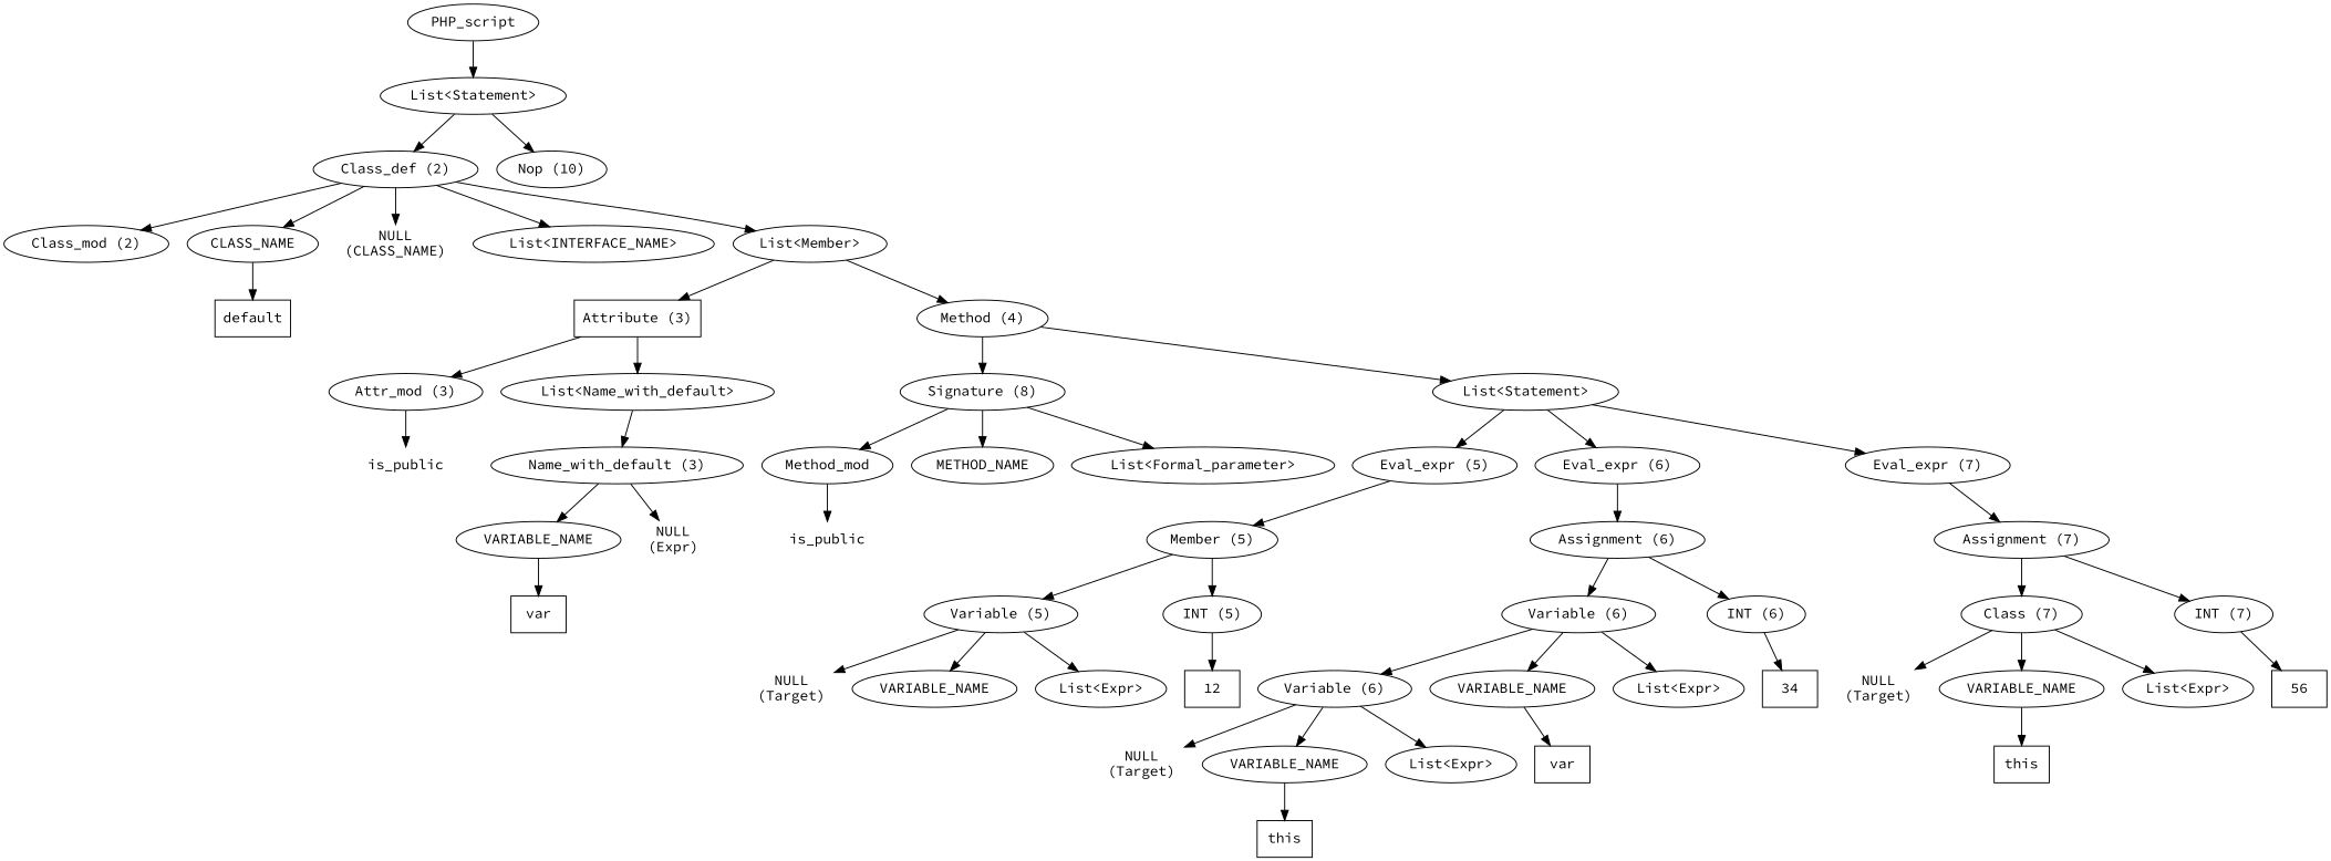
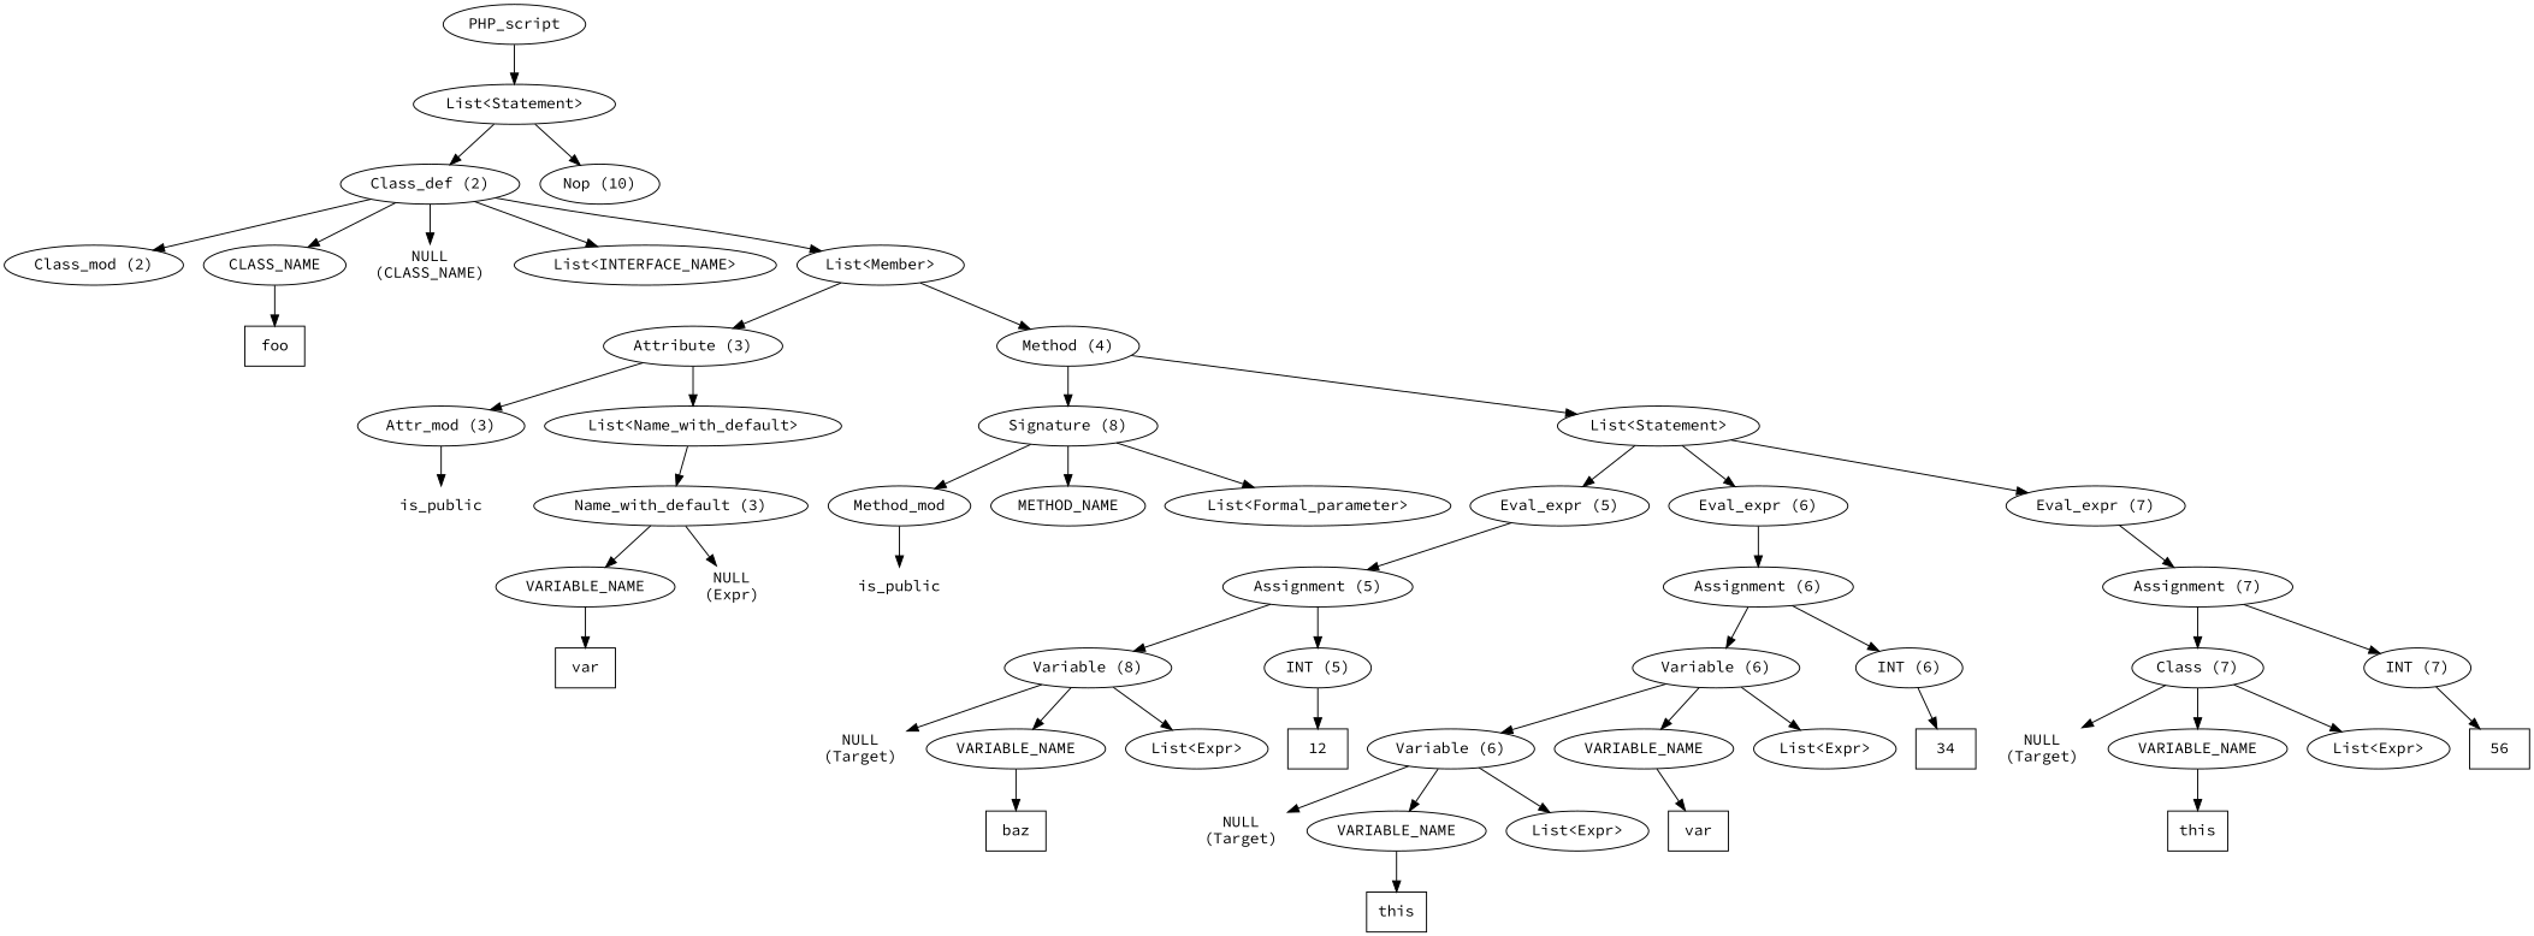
  digraph {
    fontname="Source Code Pro"
    ordering=out
    node [fontname="Source Code Pro"]
    edge [fontname="Source Code Pro"]
    n1 [label=PHP_script]
    n2 [label="List<Statement>"]
    n3 [label="Class_def (2)"]
    n4 [label="Nop (10)"]
    n5 [label="Class_mod (2)"]
    n6 [label=CLASS_NAME]
    n7 [label="NULL\n(CLASS_NAME)" shape=plaintext]
    n8 [label="List<INTERFACE_NAME>"]
    n9 [label="List<Member>"]
-   n10 [label=default shape=box]
-   n11 [label="Attribute (3)" shape=box]
+   n10 [label=foo shape=box]
+   n11 [label="Attribute (3)"]
    n12 [label="Method (4)"]
    n13 [label="Attr_mod (3)"]
    n14 [label="List<Name_with_default>"]
    n15 [label="Signature (8)"]
    n16 [label="List<Statement>"]
    n17 [label=is_public shape=plaintext]
    n18 [label="Name_with_default (3)"]
    n19 [label=VARIABLE_NAME]
    n20 [label="NULL\n(Expr)" shape=plaintext]
    n21 [label=var shape=box]
    n22 [label=Method_mod]
    n23 [label=METHOD_NAME]
    n24 [label="List<Formal_parameter>"]
    n25 [label="Eval_expr (5)"]
    n26 [label="Eval_expr (6)"]
    n27 [label="Eval_expr (7)"]
    n28 [label=is_public shape=plaintext]
-   n29 [label="Member (5)"]
+   n29 [label="Assignment (5)"]
    n30 [label="Assignment (6)"]
    n31 [label="Assignment (7)"]
-   n32 [label="Variable (5)"]
+   n32 [label="Variable (8)"]
    n33 [label="INT (5)"]
    n34 [label="NULL\n(Target)" shape=plaintext]
    n35 [label=VARIABLE_NAME]
    n36 [label="List<Expr>"]
    n37 [label=12 shape=box]
+   n38 [label=baz shape=box]
    n39 [label="Variable (6)"]
    n40 [label="INT (6)"]
    n41 [label="Variable (6)"]
    n42 [label=VARIABLE_NAME]
    n43 [label="List<Expr>"]
    n44 [label=34 shape=box]
    n45 [label="NULL\n(Target)" shape=plaintext]
    n46 [label=VARIABLE_NAME]
    n47 [label="List<Expr>"]
    n48 [label=var shape=box]
    n49 [label=this shape=box]
    n50 [label="Class (7)"]
    n51 [label="INT (7)"]
    n52 [label="NULL\n(Target)" shape=plaintext]
    n53 [label=VARIABLE_NAME]
    n54 [label="List<Expr>"]
    n55 [label=56 shape=box]
    n56 [label=this shape=box]
    n1 -> n2
    n2 -> n3
    n2 -> n4
    n3 -> n5
    n3 -> n6
    n3 -> n7
    n3 -> n8
    n3 -> n9
    n6 -> n10
    n9 -> n11
    n9 -> n12
    n11 -> n13
    n11 -> n14
    n12 -> n15
    n12 -> n16
    n13 -> n17
    n14 -> n18
    n15 -> n22
    n15 -> n23
    n15 -> n24
    n16 -> n25
    n16 -> n26
    n16 -> n27
    n18 -> n19
    n18 -> n20
    n19 -> n21
    n22 -> n28
    n25 -> n29
    n26 -> n30
    n27 -> n31
    n29 -> n32
    n29 -> n33
    n30 -> n39
    n30 -> n40
    n31 -> n50
    n31 -> n51
    n32 -> n34
    n32 -> n35
    n32 -> n36
    n33 -> n37
+   n35 -> n38
    n39 -> n41
    n39 -> n42
    n39 -> n43
    n40 -> n44
    n41 -> n45
    n41 -> n46
    n41 -> n47
    n42 -> n48
    n46 -> n49
    n50 -> n52
    n50 -> n53
    n50 -> n54
    n51 -> n55
    n53 -> n56
  }
